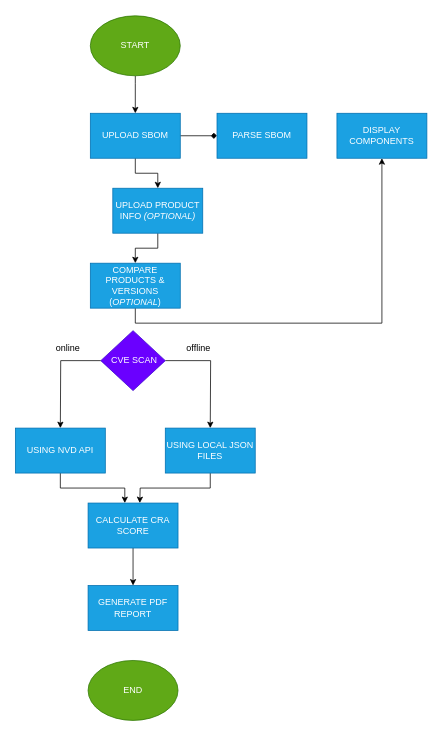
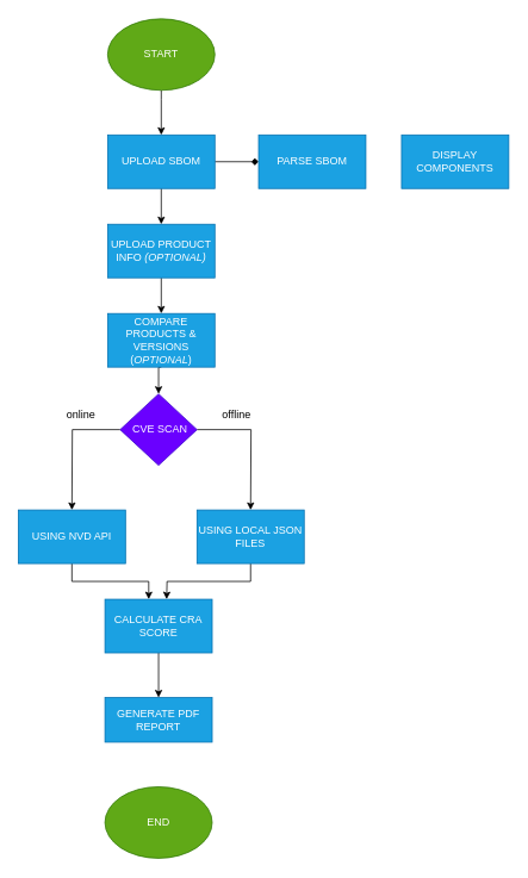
  <mxCell id="0" />
  <mxCell id="1" parent="0" />
  <mxCell id="2" style="edgeStyle=orthogonalEdgeStyle;rounded=0;orthogonalLoop=1;jettySize=auto;html=1;entryX=0.5;entryY=0;entryDx=0;entryDy=0;" parent="1" source="3" target="6" edge="1"><mxGeometry relative="1" as="geometry"><Array as="points"><mxPoint x="180" y="110" /><mxPoint x="180" y="110" /></Array></mxGeometry></mxCell>
  <mxCell id="3" value="START" style="ellipse;whiteSpace=wrap;html=1;fillColor=#60a917;fontColor=#ffffff;strokeColor=#2D7600;" parent="1" vertex="1"><mxGeometry x="120" y="20" width="120" height="80" as="geometry" /></mxCell>
  <mxCell id="4" style="edgeStyle=orthogonalEdgeStyle;rounded=0;orthogonalLoop=1;jettySize=auto;html=1;entryX=0.5;entryY=0;entryDx=0;entryDy=0;" parent="1" source="6" target="10" edge="1"><mxGeometry relative="1" as="geometry" /></mxCell>
  <mxCell id="5" style="edgeStyle=orthogonalEdgeStyle;rounded=0;orthogonalLoop=1;jettySize=auto;html=1;exitX=1;exitY=0.5;exitDx=0;exitDy=0;entryX=0;entryY=0.5;entryDx=0;entryDy=0;endArrow=diamond;" parent="1" source="6" target="7" edge="1"><mxGeometry relative="1" as="geometry" /></mxCell>
  <mxCell id="6" value="UPLOAD SBOM" style="rounded=0;whiteSpace=wrap;html=1;fillColor=#1ba1e2;fontColor=#ffffff;strokeColor=#006EAF;" parent="1" vertex="1"><mxGeometry x="120" y="150" width="120" height="60" as="geometry" /></mxCell>
  <mxCell id="7" value="PARSE SBOM" style="rounded=0;whiteSpace=wrap;html=1;fillColor=#1ba1e2;fontColor=#ffffff;strokeColor=#006EAF;" parent="1" vertex="1"><mxGeometry x="289" y="150" width="120" height="60" as="geometry" /></mxCell>
  <mxCell id="8" value="DISPLAY COMPONENTS" style="rounded=0;whiteSpace=wrap;html=1;fillColor=#1ba1e2;fontColor=#ffffff;strokeColor=#006EAF;" parent="1" vertex="1"><mxGeometry x="449" y="150" width="120" height="60" as="geometry" /></mxCell>
  <mxCell id="9" style="edgeStyle=orthogonalEdgeStyle;rounded=0;orthogonalLoop=1;jettySize=auto;html=1;exitX=0.5;exitY=1;exitDx=0;exitDy=0;entryX=0.5;entryY=0;entryDx=0;entryDy=0;" parent="1" source="10" target="25" edge="1"><mxGeometry relative="1" as="geometry" /></mxCell>
- <mxCell id="10" value="UPLOAD PRODUCT INFO &lt;i&gt;(OPTIONAL)&lt;/i&gt;" style="rounded=0;whiteSpace=wrap;html=1;fillColor=#1ba1e2;fontColor=#ffffff;strokeColor=#006EAF;" parent="1" vertex="1"><mxGeometry x="150" y="250" width="120" height="60" as="geometry" /></mxCell>
+ <mxCell id="10" value="UPLOAD PRODUCT INFO &lt;i&gt;(OPTIONAL)&lt;/i&gt;" style="rounded=0;whiteSpace=wrap;html=1;fillColor=#1ba1e2;fontColor=#ffffff;strokeColor=#006EAF;" parent="1" vertex="1"><mxGeometry x="120" y="250" width="120" height="60" as="geometry" /></mxCell>
  <mxCell id="11" style="edgeStyle=orthogonalEdgeStyle;rounded=0;orthogonalLoop=1;jettySize=auto;html=1;exitX=0;exitY=0.5;exitDx=0;exitDy=0;" parent="1" source="13" edge="1"><mxGeometry relative="1" as="geometry"><mxPoint x="80" y="570" as="targetPoint" /></mxGeometry></mxCell>
  <mxCell id="12" style="edgeStyle=orthogonalEdgeStyle;rounded=0;orthogonalLoop=1;jettySize=auto;html=1;" parent="1" source="13" edge="1"><mxGeometry relative="1" as="geometry"><mxPoint x="280" y="570" as="targetPoint" /></mxGeometry></mxCell>
  <mxCell id="13" value="&amp;nbsp;CVE SCAN" style="rhombus;whiteSpace=wrap;html=1;fillColor=#6a00ff;fontColor=#ffffff;strokeColor=#3700CC;" parent="1" vertex="1"><mxGeometry x="134" y="440" width="86" height="80" as="geometry" /></mxCell>
  <mxCell id="14" value="online" style="text;html=1;align=center;verticalAlign=middle;resizable=0;points=[];autosize=1;strokeColor=none;fillColor=none;" parent="1" vertex="1"><mxGeometry x="60" y="448" width="60" height="30" as="geometry" /></mxCell>
  <mxCell id="15" value="offline" style="text;html=1;align=center;verticalAlign=middle;resizable=0;points=[];autosize=1;strokeColor=none;fillColor=none;" parent="1" vertex="1"><mxGeometry x="234" y="448" width="60" height="30" as="geometry" /></mxCell>
  <mxCell id="16" style="edgeStyle=orthogonalEdgeStyle;rounded=0;orthogonalLoop=1;jettySize=auto;html=1;exitX=0.5;exitY=1;exitDx=0;exitDy=0;" parent="1" source="17" target="21" edge="1"><mxGeometry relative="1" as="geometry"><Array as="points"><mxPoint x="80" y="650" /><mxPoint x="166" y="650" /></Array></mxGeometry></mxCell>
  <mxCell id="17" value="USING NVD API" style="rounded=0;whiteSpace=wrap;html=1;fillColor=#1ba1e2;fontColor=#ffffff;strokeColor=#006EAF;" parent="1" vertex="1"><mxGeometry x="20" y="570" width="120" height="60" as="geometry" /></mxCell>
  <mxCell id="18" style="edgeStyle=orthogonalEdgeStyle;rounded=0;orthogonalLoop=1;jettySize=auto;html=1;exitX=0.5;exitY=1;exitDx=0;exitDy=0;" parent="1" source="19" edge="1"><mxGeometry relative="1" as="geometry"><mxPoint x="186" y="670" as="targetPoint" /></mxGeometry></mxCell>
  <mxCell id="19" value="USING LOCAL JSON FILES" style="rounded=0;whiteSpace=wrap;html=1;fillColor=#1ba1e2;fontColor=#ffffff;strokeColor=#006EAF;" parent="1" vertex="1"><mxGeometry x="220" y="570" width="120" height="60" as="geometry" /></mxCell>
  <mxCell id="20" style="edgeStyle=orthogonalEdgeStyle;rounded=0;orthogonalLoop=1;jettySize=auto;html=1;exitX=0.5;exitY=1;exitDx=0;exitDy=0;entryX=0.5;entryY=0;entryDx=0;entryDy=0;" parent="1" source="21" target="22" edge="1"><mxGeometry relative="1" as="geometry" /></mxCell>
  <mxCell id="21" value="CALCULATE CRA SCORE" style="rounded=0;whiteSpace=wrap;html=1;fillColor=#1ba1e2;fontColor=#ffffff;strokeColor=#006EAF;" parent="1" vertex="1"><mxGeometry x="117" y="670" width="120" height="60" as="geometry" /></mxCell>
- <mxCell id="22" value="GENERATE PDF REPORT" style="rounded=0;whiteSpace=wrap;html=1;fillColor=#1ba1e2;fontColor=#ffffff;strokeColor=#006EAF;" parent="1" vertex="1"><mxGeometry x="117" y="780" width="120" height="60" as="geometry" /></mxCell>
+ <mxCell id="22" value="GENERATE PDF REPORT" style="rounded=0;whiteSpace=wrap;html=1;fillColor=#1ba1e2;fontColor=#ffffff;strokeColor=#006EAF;" parent="1" vertex="1"><mxGeometry x="117" y="780" width="120" height="50" as="geometry" /></mxCell>
  <mxCell id="23" value="END" style="ellipse;whiteSpace=wrap;html=1;fillColor=#60a917;fontColor=#ffffff;strokeColor=#2D7600;" parent="1" vertex="1"><mxGeometry x="117" y="880" width="120" height="80" as="geometry" /></mxCell>
- <mxCell id="24" style="edgeStyle=orthogonalEdgeStyle;rounded=0;orthogonalLoop=1;jettySize=auto;html=1;exitX=0.5;exitY=1;exitDx=0;exitDy=0;" parent="1" source="25" target="8" edge="1"><mxGeometry relative="1" as="geometry" /></mxCell>
+ <mxCell id="24" style="edgeStyle=orthogonalEdgeStyle;rounded=0;orthogonalLoop=1;jettySize=auto;html=1;exitX=0.5;exitY=1;exitDx=0;exitDy=0;entryX=0.5;entryY=0;entryDx=0;entryDy=0;" parent="1" source="25" target="13" edge="1"><mxGeometry relative="1" as="geometry" /></mxCell>
  <mxCell id="25" value="COMPARE PRODUCTS &amp;amp; VERSIONS (&lt;i&gt;OPTIONAL&lt;/i&gt;)" style="rounded=0;whiteSpace=wrap;html=1;fillColor=#1ba1e2;fontColor=#ffffff;strokeColor=#006EAF;" parent="1" vertex="1"><mxGeometry x="120" y="350" width="120" height="60" as="geometry" /></mxCell>
